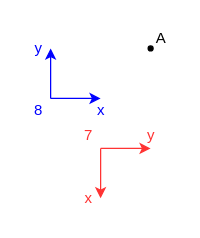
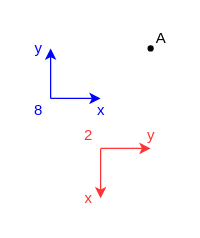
  <mxCell id="0" />
  <mxCell id="1" parent="0" />
  <mxCell id="2" value="" style="endArrow=classic;html=1;rounded=0;fontColor=#0000FF;strokeColor=#0000FF;" edge="1" parent="1"><mxGeometry width="50" height="50" relative="1" as="geometry"><mxPoint x="40" y="78" as="sourcePoint" /><mxPoint x="40" y="38" as="targetPoint" /></mxGeometry></mxCell>
  <mxCell id="3" value="" style="endArrow=classic;html=1;rounded=0;fontColor=#0000FF;strokeColor=#0000FF;" edge="1" parent="1"><mxGeometry width="50" height="50" relative="1" as="geometry"><mxPoint x="40" y="78" as="sourcePoint" /><mxPoint x="80" y="78" as="targetPoint" /></mxGeometry></mxCell>
  <mxCell id="4" value="x" style="text;html=1;align=center;verticalAlign=middle;resizable=0;points=[];autosize=1;strokeColor=none;fillColor=none;fontColor=#0000FF;" vertex="1" parent="1"><mxGeometry x="70" y="78" width="20" height="20" as="geometry" /></mxCell>
  <mxCell id="5" value="y" style="text;html=1;align=center;verticalAlign=middle;resizable=0;points=[];autosize=1;strokeColor=none;fillColor=none;fontColor=#0000FF;" vertex="1" parent="1"><mxGeometry x="20" y="28" width="20" height="20" as="geometry" /></mxCell>
  <mxCell id="6" value="" style="endArrow=classic;html=1;rounded=0;strokeColor=#FF3333;" edge="1" parent="1"><mxGeometry width="50" height="50" relative="1" as="geometry"><mxPoint x="80" y="118" as="sourcePoint" /><mxPoint x="80" y="158" as="targetPoint" /></mxGeometry></mxCell>
  <mxCell id="7" value="" style="endArrow=classic;html=1;rounded=0;strokeColor=#FF3333;" edge="1" parent="1"><mxGeometry width="50" height="50" relative="1" as="geometry"><mxPoint x="80" y="118" as="sourcePoint" /><mxPoint x="120" y="118" as="targetPoint" /></mxGeometry></mxCell>
  <mxCell id="8" value="x" style="text;html=1;align=center;verticalAlign=middle;resizable=0;points=[];autosize=1;strokeColor=none;fillColor=none;fontColor=#FF3333;" vertex="1" parent="1"><mxGeometry x="60" y="148" width="20" height="20" as="geometry" /></mxCell>
  <mxCell id="9" value="y" style="text;html=1;align=center;verticalAlign=middle;resizable=0;points=[];autosize=1;strokeColor=none;fillColor=none;fontColor=#FF3333;" vertex="1" parent="1"><mxGeometry x="110" y="98" width="20" height="20" as="geometry" /></mxCell>
  <mxCell id="10" value="8" style="text;html=1;align=center;verticalAlign=middle;resizable=0;points=[];autosize=1;strokeColor=none;fillColor=none;fontColor=#0000FF;" vertex="1" parent="1"><mxGeometry x="20" y="78" width="20" height="20" as="geometry" /></mxCell>
- <mxCell id="11" value="7" style="text;html=1;align=center;verticalAlign=middle;resizable=0;points=[];autosize=1;strokeColor=none;fillColor=none;fontColor=#FF3333;" vertex="1" parent="1"><mxGeometry x="60" y="98" width="20" height="20" as="geometry" /></mxCell>
+ <mxCell id="11" value="2" style="text;html=1;align=center;verticalAlign=middle;resizable=0;points=[];autosize=1;strokeColor=none;fillColor=none;fontColor=#FF3333;" vertex="1" parent="1"><mxGeometry x="60" y="98" width="20" height="20" as="geometry" /></mxCell>
  <mxCell id="12" value="A" style="text;html=1;align=center;verticalAlign=middle;resizable=0;points=[];autosize=1;strokeColor=none;fillColor=none;" vertex="1" parent="1"><mxGeometry x="118" y="20" width="20" height="20" as="geometry" /></mxCell>
  <mxCell id="13" value="" style="ellipse;whiteSpace=wrap;html=1;fontColor=#FF3333;fillColor=#000000;strokeWidth=1;" vertex="1" parent="1"><mxGeometry x="118" y="36" width="4" height="4" as="geometry" /></mxCell>
